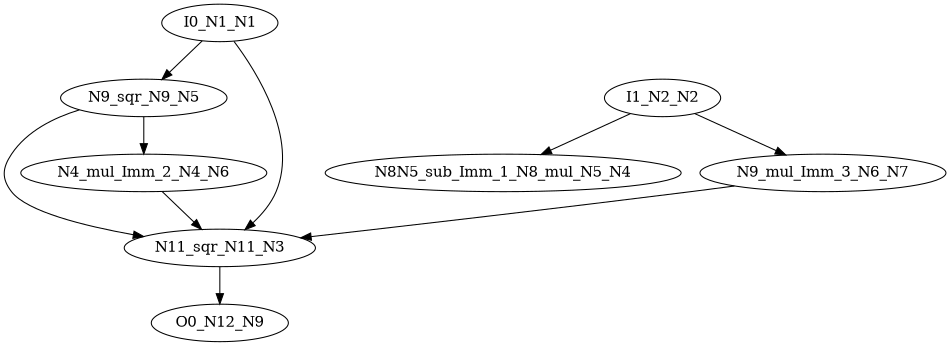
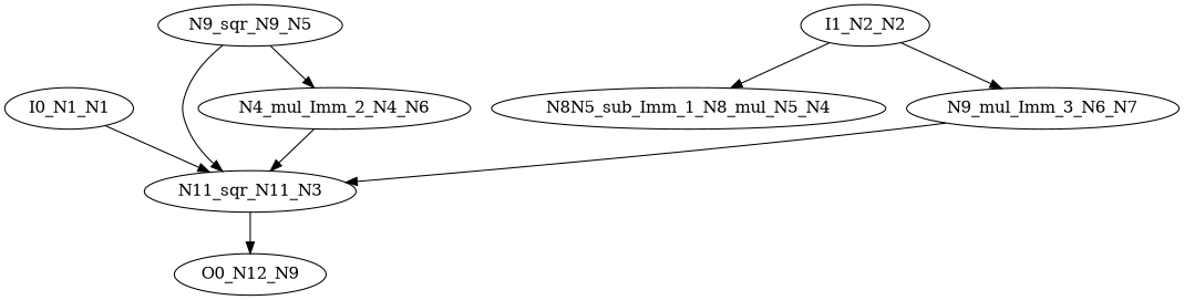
  digraph {
    node [color=black ntype=operation]
    n1 [label=O0_N12_N9 ntype=outvar]
    n2 [label=I0_N1_N1 ntype=invar]
    n3 [label=N9_sqr_N9_N5]
    n4 [label=N11_sqr_N11_N3]
    n5 [label=N4_mul_Imm_2_N4_N6]
    n6 [label=I1_N2_N2 ntype=invar]
    n7 [label=N8N5_sub_Imm_1_N8_mul_N5_N4]
    n8 [label=N9_mul_Imm_3_N6_N7]
-   n2 -> n3
    n2 -> n4
    n3 -> n4
    n3 -> n5
    n4 -> n1
    n5 -> n4
    n6 -> n7
    n6 -> n8
    n8 -> n4
  }
